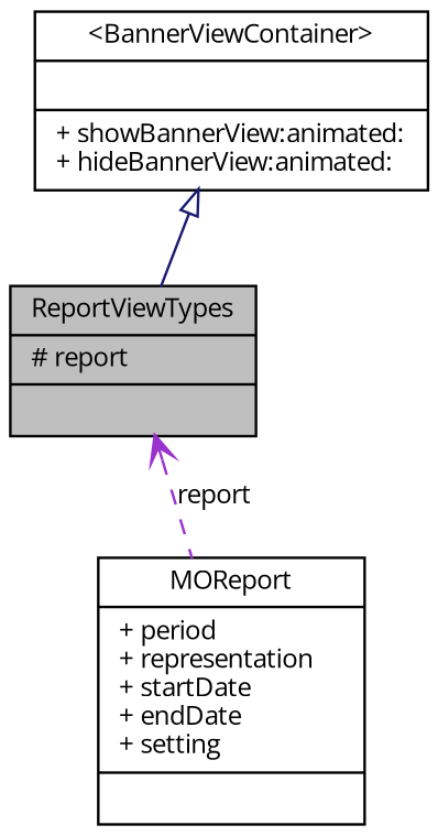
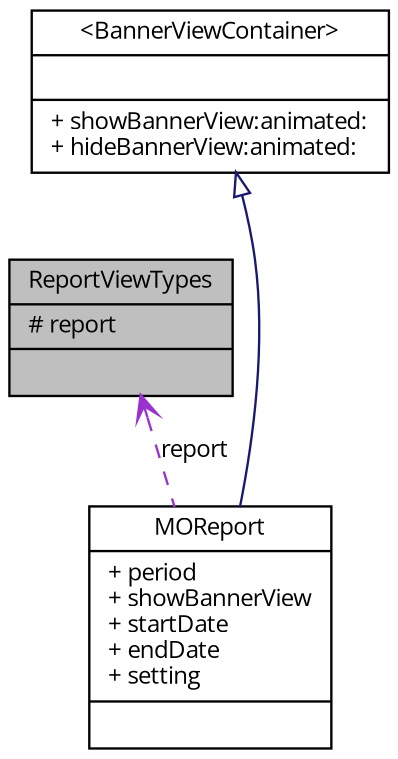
  digraph {
    fontname="Open Sans"
    node [color=black fillcolor=white fontname="Open Sans" fontsize=10 shape=record style=filled]
    edge [dir=back fontname="Open Sans" fontsize=10 labelfontname=Helvetica labelfontsize=10]
    n1 [fillcolor=grey75 fontcolor=black height=0.2 label="{ReportViewTypes\n|# report\l|}" width=0.4]
-   n2 [height=0.2 label="{MOReport\n|+ period\l+ representation\l+ startDate\l+ endDate\l+ setting\l|}" width=0.4]
+   n2 [height=0.2 label="{MOReport\n|+ period\l+ showBannerView\l+ startDate\l+ endDate\l+ setting\l|}" width=0.4]
    n3 [height=0.2 label="{\<BannerViewContainer\>\n||+ showBannerView:animated:\l+ hideBannerView:animated:\l}" width=0.4]
    n1 -> n2 [arrowtail=open color=darkorchid3 label=report style=dashed]
-   n3 -> n1 [arrowtail=empty color=midnightblue style=solid]
+   n3 -> n2 [arrowtail=empty color=midnightblue style=solid]
  }
